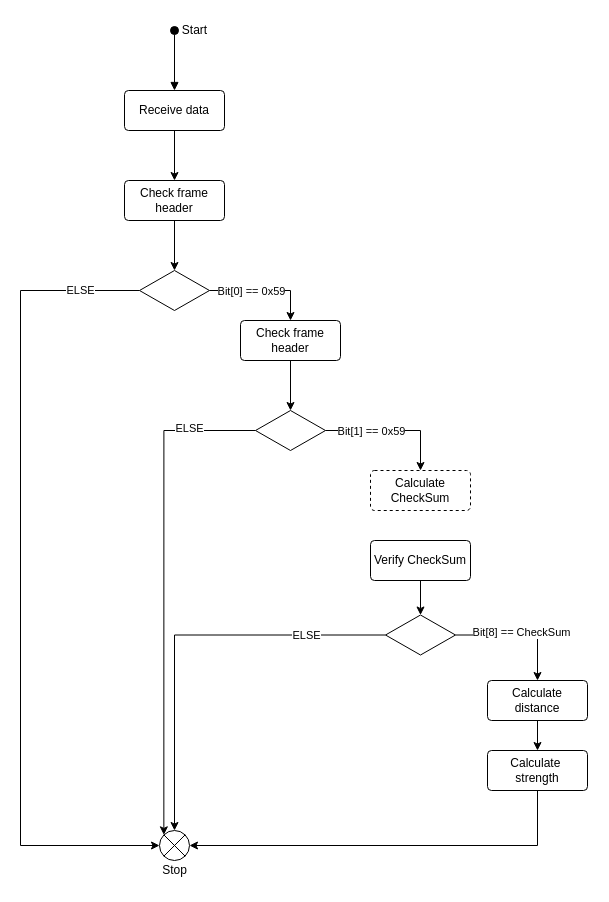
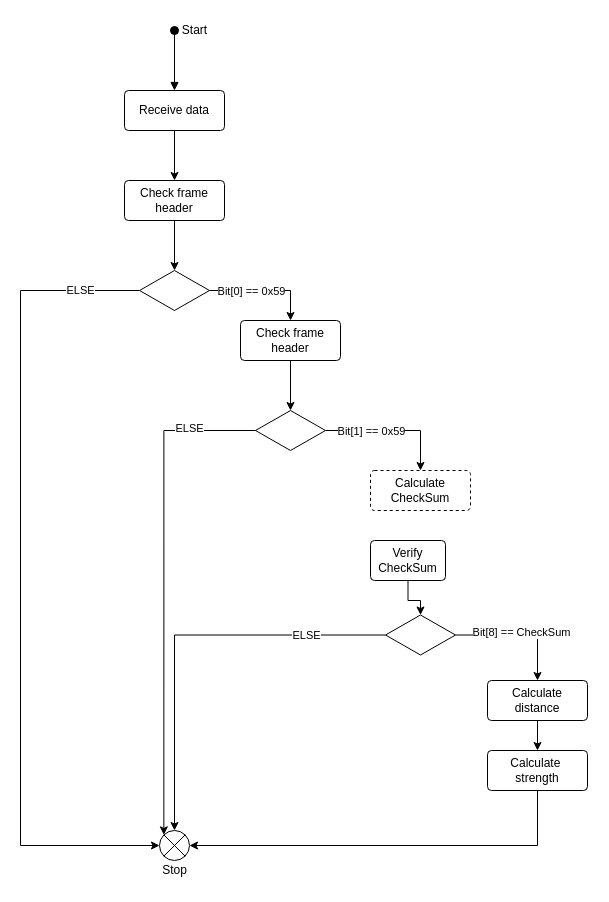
  <mxCell id="0" />
  <mxCell id="1" parent="0" />
  <mxCell id="2" value="" style="edgeStyle=orthogonalEdgeStyle;rounded=0;orthogonalLoop=1;jettySize=auto;html=1;" edge="1" parent="1" source="3" target="7"><mxGeometry relative="1" as="geometry" /></mxCell>
  <mxCell id="3" value="Check frame header" style="rounded=1;arcSize=10;whiteSpace=wrap;html=1;align=center;" vertex="1" parent="1"><mxGeometry x="124" y="180" width="100" height="40" as="geometry" /></mxCell>
  <mxCell id="4" value="" style="edgeStyle=orthogonalEdgeStyle;rounded=0;orthogonalLoop=1;jettySize=auto;html=1;entryX=0.5;entryY=0;entryDx=0;entryDy=0;" edge="1" parent="1" source="7" target="9"><mxGeometry relative="1" as="geometry"><mxPoint x="289" y="290" as="targetPoint" /></mxGeometry></mxCell>
  <mxCell id="5" value="Bit[0] == 0x59" style="edgeLabel;html=1;align=center;verticalAlign=middle;resizable=0;points=[];" vertex="1" connectable="0" parent="4"><mxGeometry x="-0.712" y="-1" relative="1" as="geometry"><mxPoint x="25" y="-1" as="offset" /></mxGeometry></mxCell>
  <mxCell id="6" value="ELSE" style="edgeStyle=orthogonalEdgeStyle;rounded=0;orthogonalLoop=1;jettySize=auto;html=1;entryX=0;entryY=0.5;entryDx=0;entryDy=0;entryPerimeter=0;exitX=0;exitY=0.5;exitDx=0;exitDy=0;" edge="1" parent="1" source="7" target="29"><mxGeometry x="-0.855" relative="1" as="geometry"><Array as="points"><mxPoint x="20" y="290" /><mxPoint x="20" y="845" /></Array><mxPoint as="offset" /></mxGeometry></mxCell>
  <mxCell id="7" value="" style="shape=rhombus;perimeter=rhombusPerimeter;whiteSpace=wrap;html=1;align=center;" vertex="1" parent="1"><mxGeometry x="139" y="270" width="70" height="40" as="geometry" /></mxCell>
  <mxCell id="8" value="" style="edgeStyle=orthogonalEdgeStyle;rounded=0;orthogonalLoop=1;jettySize=auto;html=1;" edge="1" parent="1" source="9" target="16"><mxGeometry relative="1" as="geometry" /></mxCell>
  <mxCell id="9" value="Check frame header" style="rounded=1;arcSize=10;whiteSpace=wrap;html=1;align=center;" vertex="1" parent="1"><mxGeometry x="240" y="320" width="100" height="40" as="geometry" /></mxCell>
  <mxCell id="10" value="" style="edgeStyle=orthogonalEdgeStyle;rounded=0;orthogonalLoop=1;jettySize=auto;html=1;" edge="1" parent="1" source="11" target="3"><mxGeometry relative="1" as="geometry" /></mxCell>
  <mxCell id="11" value="Receive data" style="rounded=1;arcSize=10;whiteSpace=wrap;html=1;align=center;" vertex="1" parent="1"><mxGeometry x="124" y="90" width="100" height="40" as="geometry" /></mxCell>
  <mxCell id="12" style="edgeStyle=orthogonalEdgeStyle;rounded=0;orthogonalLoop=1;jettySize=auto;html=1;entryX=0.5;entryY=0;entryDx=0;entryDy=0;" edge="1" parent="1" source="16" target="17"><mxGeometry relative="1" as="geometry" /></mxCell>
  <mxCell id="13" value="Bit[1] == 0x59" style="edgeLabel;html=1;align=center;verticalAlign=middle;resizable=0;points=[];" vertex="1" connectable="0" parent="12"><mxGeometry x="-0.452" y="-2" relative="1" as="geometry"><mxPoint x="8" y="-2" as="offset" /></mxGeometry></mxCell>
  <mxCell id="14" style="edgeStyle=orthogonalEdgeStyle;rounded=0;orthogonalLoop=1;jettySize=auto;html=1;entryX=0.145;entryY=0.145;entryDx=0;entryDy=0;entryPerimeter=0;" edge="1" parent="1" source="16" target="29"><mxGeometry relative="1" as="geometry" /></mxCell>
  <mxCell id="15" value="ELSE" style="edgeLabel;html=1;align=center;verticalAlign=middle;resizable=0;points=[];" vertex="1" connectable="0" parent="14"><mxGeometry x="-0.73" y="-3" relative="1" as="geometry"><mxPoint as="offset" /></mxGeometry></mxCell>
  <mxCell id="16" value="" style="shape=rhombus;perimeter=rhombusPerimeter;whiteSpace=wrap;html=1;align=center;" vertex="1" parent="1"><mxGeometry x="255" y="410" width="70" height="40" as="geometry" /></mxCell>
  <mxCell id="17" value="Calculate CheckSum" style="rounded=1;arcSize=10;whiteSpace=wrap;html=1;align=center;dashed=1;" vertex="1" parent="1"><mxGeometry x="370" y="470" width="100" height="40" as="geometry" /></mxCell>
  <mxCell id="18" style="edgeStyle=orthogonalEdgeStyle;rounded=0;orthogonalLoop=1;jettySize=auto;html=1;entryX=0.5;entryY=0;entryDx=0;entryDy=0;" edge="1" parent="1" source="19" target="24"><mxGeometry relative="1" as="geometry"><mxPoint x="420" y="610" as="targetPoint" /></mxGeometry></mxCell>
- <mxCell id="19" value="Verify CheckSum" style="rounded=1;arcSize=10;whiteSpace=wrap;html=1;align=center;" vertex="1" parent="1"><mxGeometry x="370" y="540" width="100" height="40" as="geometry" /></mxCell>
+ <mxCell id="19" value="Verify CheckSum" style="rounded=1;arcSize=10;whiteSpace=wrap;html=1;align=center;" vertex="1" parent="1"><mxGeometry x="370" y="540" width="75" height="40" as="geometry" /></mxCell>
  <mxCell id="20" style="edgeStyle=orthogonalEdgeStyle;rounded=0;orthogonalLoop=1;jettySize=auto;html=1;entryX=0.5;entryY=0;entryDx=0;entryDy=0;" edge="1" parent="1" source="24" target="26"><mxGeometry relative="1" as="geometry" /></mxCell>
  <mxCell id="21" value="Bit[8] == CheckSum" style="edgeLabel;html=1;align=center;verticalAlign=middle;resizable=0;points=[];" vertex="1" connectable="0" parent="20"><mxGeometry x="0.02" y="4" relative="1" as="geometry"><mxPoint y="1" as="offset" /></mxGeometry></mxCell>
  <mxCell id="22" style="edgeStyle=orthogonalEdgeStyle;rounded=0;orthogonalLoop=1;jettySize=auto;html=1;entryX=0.5;entryY=0;entryDx=0;entryDy=0;entryPerimeter=0;" edge="1" parent="1" source="24" target="29"><mxGeometry relative="1" as="geometry" /></mxCell>
  <mxCell id="23" value="ELSE" style="edgeLabel;html=1;align=center;verticalAlign=middle;resizable=0;points=[];" vertex="1" connectable="0" parent="22"><mxGeometry x="-0.606" relative="1" as="geometry"><mxPoint as="offset" /></mxGeometry></mxCell>
  <mxCell id="24" value="" style="shape=rhombus;perimeter=rhombusPerimeter;whiteSpace=wrap;html=1;align=center;" vertex="1" parent="1"><mxGeometry x="385" y="614.5" width="70" height="40" as="geometry" /></mxCell>
  <mxCell id="25" style="edgeStyle=orthogonalEdgeStyle;rounded=0;orthogonalLoop=1;jettySize=auto;html=1;" edge="1" parent="1" source="26" target="28"><mxGeometry relative="1" as="geometry" /></mxCell>
  <mxCell id="26" value="Calculate distance" style="rounded=1;arcSize=10;whiteSpace=wrap;html=1;align=center;" vertex="1" parent="1"><mxGeometry x="487" y="680" width="100" height="40" as="geometry" /></mxCell>
  <mxCell id="27" style="edgeStyle=orthogonalEdgeStyle;rounded=0;orthogonalLoop=1;jettySize=auto;html=1;entryX=1;entryY=0.5;entryDx=0;entryDy=0;entryPerimeter=0;exitX=0.5;exitY=1;exitDx=0;exitDy=0;" edge="1" parent="1" source="28" target="29"><mxGeometry relative="1" as="geometry" /></mxCell>
  <mxCell id="28" value="Calculate&amp;nbsp; strength" style="rounded=1;arcSize=10;whiteSpace=wrap;html=1;align=center;" vertex="1" parent="1"><mxGeometry x="487" y="750" width="100" height="40" as="geometry" /></mxCell>
  <mxCell id="29" value="" style="verticalLabelPosition=bottom;verticalAlign=top;html=1;shape=mxgraph.flowchart.or;" vertex="1" parent="1"><mxGeometry x="159" y="830" width="30" height="30" as="geometry" /></mxCell>
  <mxCell id="30" value="" style="html=1;verticalAlign=bottom;startArrow=oval;startFill=1;endArrow=block;startSize=8;entryX=0.5;entryY=0;entryDx=0;entryDy=0;" edge="1" parent="1" target="11"><mxGeometry width="60" relative="1" as="geometry"><mxPoint x="174" y="30" as="sourcePoint" /><mxPoint x="370" y="190" as="targetPoint" /></mxGeometry></mxCell>
  <mxCell id="31" value="Start" style="text;html=1;align=center;verticalAlign=middle;resizable=0;points=[];autosize=1;" vertex="1" parent="1"><mxGeometry x="174" y="20" width="40" height="20" as="geometry" /></mxCell>
  <mxCell id="32" value="Stop" style="text;html=1;align=center;verticalAlign=middle;resizable=0;points=[];autosize=1;" vertex="1" parent="1"><mxGeometry x="154" y="860" width="40" height="20" as="geometry" /></mxCell>
